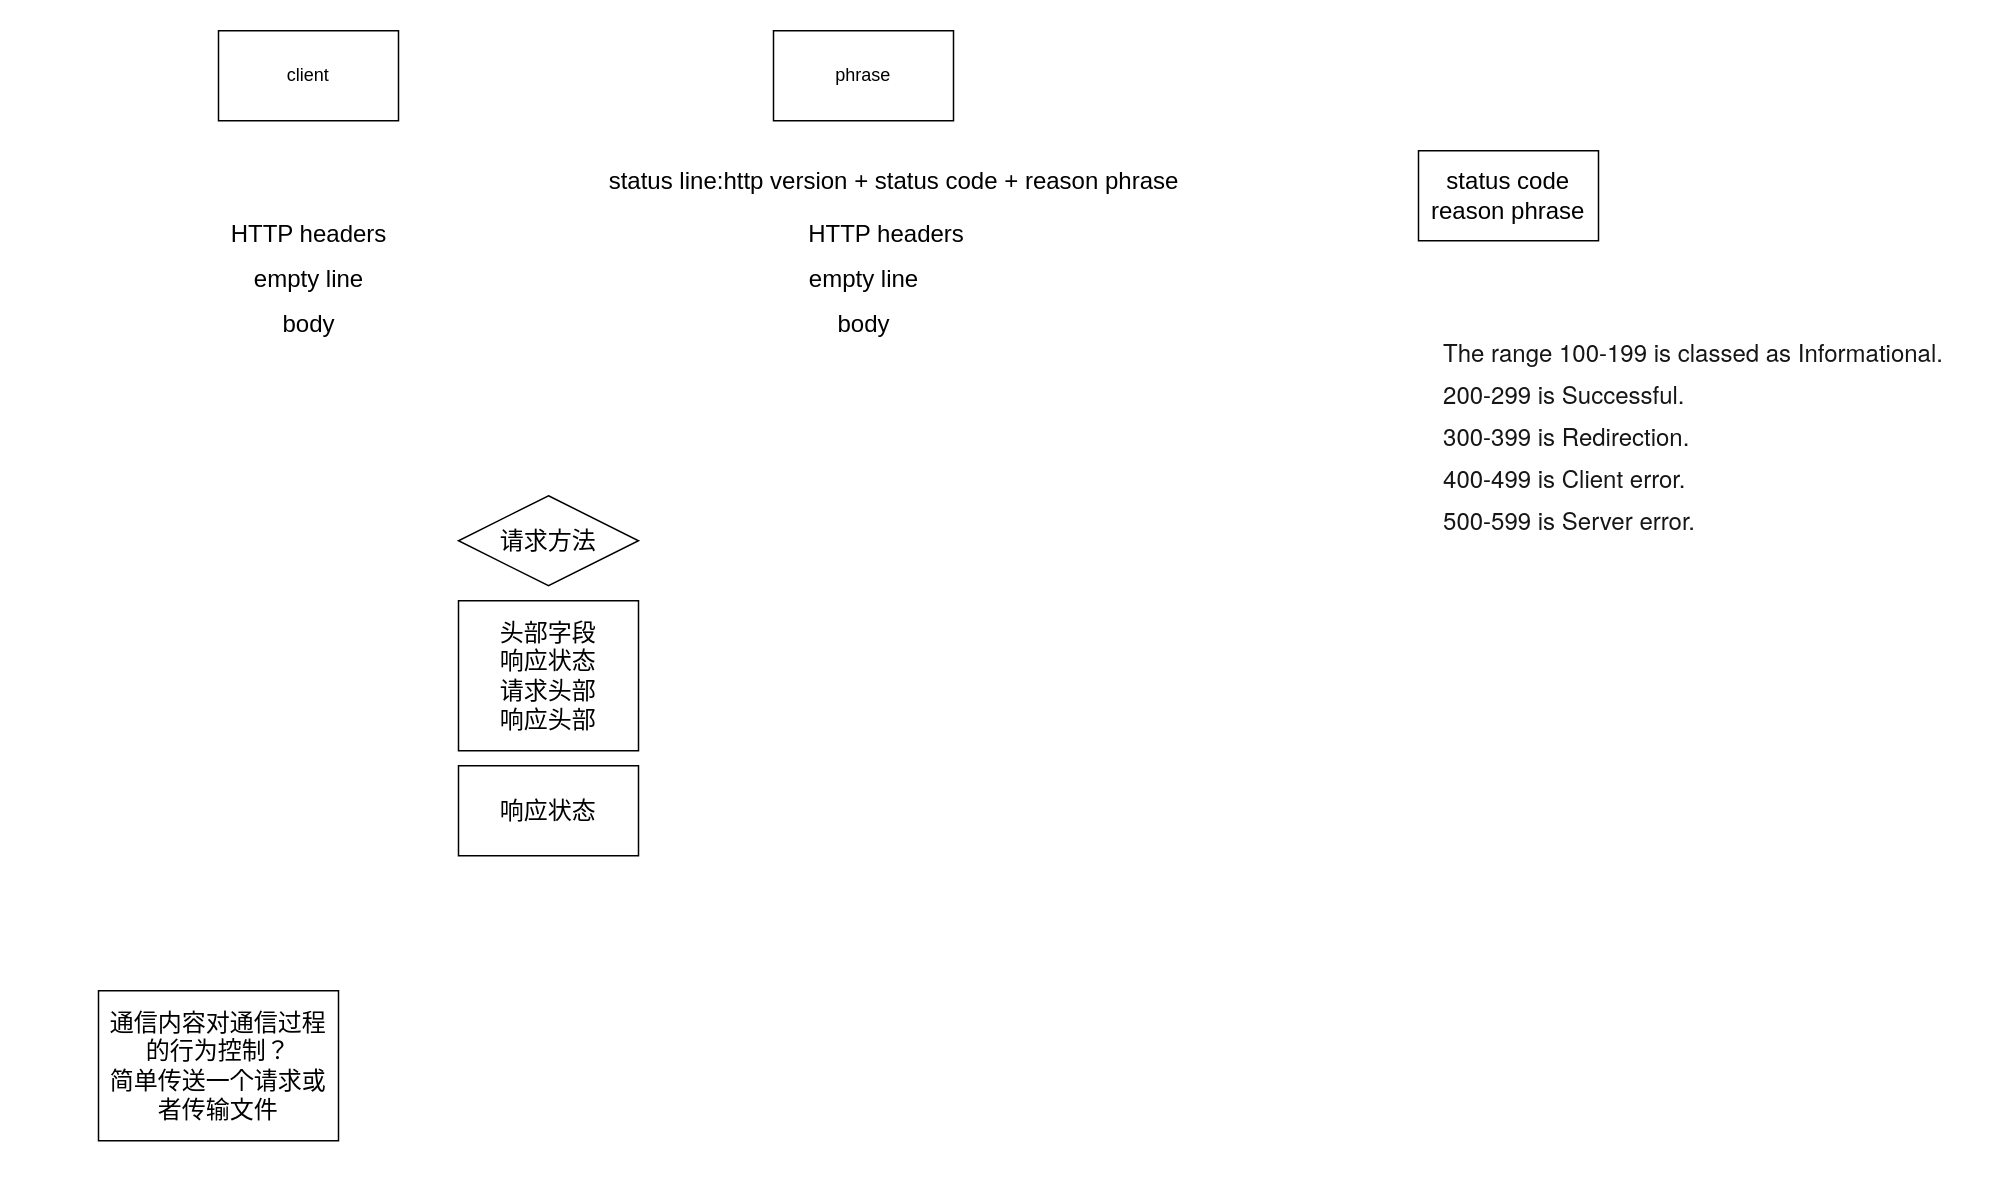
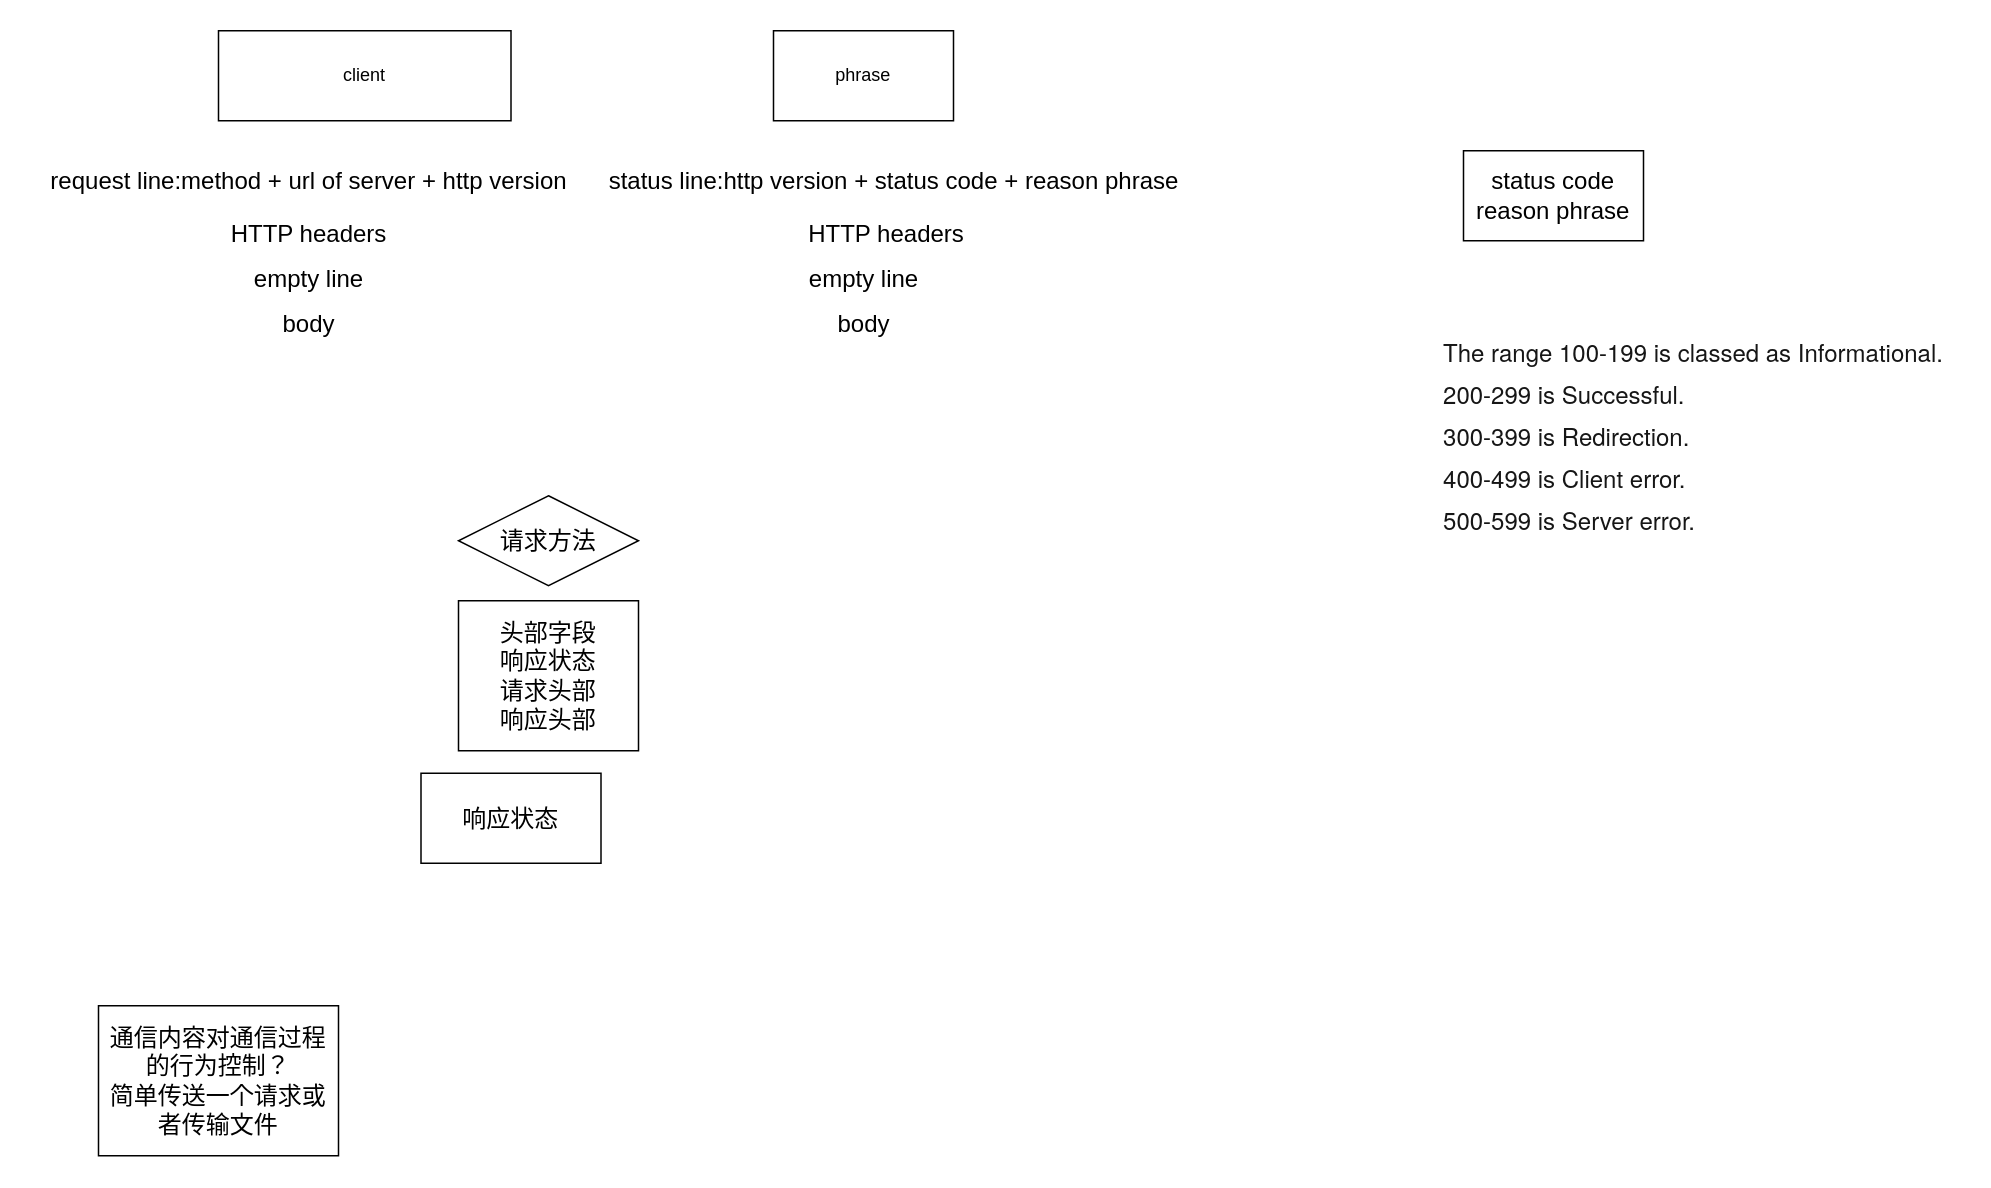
  <mxCell id="0" />
  <mxCell id="1" parent="0" />
  <mxCell id="2" value="phrase" style="whiteSpace=wrap;html=1;" parent="1" vertex="1"><mxGeometry x="515" y="20" width="120" height="60" as="geometry" /></mxCell>
- <mxCell id="3" value="client" style="whiteSpace=wrap;html=1;" parent="1" vertex="1"><mxGeometry x="145" y="20" width="120" height="60" as="geometry" /></mxCell>
+ <mxCell id="3" value="client" style="whiteSpace=wrap;html=1;" parent="1" vertex="1"><mxGeometry x="145" y="20" width="195" height="60" as="geometry" /></mxCell>
  <mxCell id="4" value="&lt;font style=&quot;font-size: 16px;&quot;&gt;status line:http version + status code + reason phrase&lt;/font&gt;" style="text;html=1;align=center;verticalAlign=middle;resizable=0;points=[];autosize=1;strokeColor=none;fillColor=none;" parent="1" vertex="1"><mxGeometry x="395" y="105" width="400" height="30" as="geometry" /></mxCell>
  <mxCell id="5" value="&lt;span style=&quot;font-size: 16px;&quot;&gt;body&lt;/span&gt;" style="text;html=1;align=center;verticalAlign=middle;resizable=0;points=[];autosize=1;strokeColor=none;fillColor=none;" parent="1" vertex="1"><mxGeometry x="545" y="200" width="60" height="30" as="geometry" /></mxCell>
  <mxCell id="6" value="&lt;span style=&quot;font-size: 16px;&quot;&gt;empty line&lt;/span&gt;" style="text;html=1;align=center;verticalAlign=middle;resizable=0;points=[];autosize=1;strokeColor=none;fillColor=none;" parent="1" vertex="1"><mxGeometry x="525" y="170" width="100" height="30" as="geometry" /></mxCell>
+ <mxCell id="7" value="&lt;font style=&quot;font-size: 16px;&quot;&gt;request line:method + url of server + http version&lt;/font&gt;" style="text;html=1;align=center;verticalAlign=middle;resizable=0;points=[];autosize=1;strokeColor=none;fillColor=none;" parent="1" vertex="1"><mxGeometry x="20" y="105" width="370" height="30" as="geometry" /></mxCell>
  <mxCell id="8" value="&lt;span style=&quot;font-size: 16px;&quot;&gt;body&lt;/span&gt;" style="text;html=1;align=center;verticalAlign=middle;resizable=0;points=[];autosize=1;strokeColor=none;fillColor=none;" parent="1" vertex="1"><mxGeometry x="175" y="200" width="60" height="30" as="geometry" /></mxCell>
  <mxCell id="9" value="&lt;span style=&quot;font-size: 16px;&quot;&gt;HTTP headers&lt;/span&gt;" style="text;html=1;align=center;verticalAlign=middle;resizable=0;points=[];autosize=1;strokeColor=none;fillColor=none;" parent="1" vertex="1"><mxGeometry x="140" y="140" width="130" height="30" as="geometry" /></mxCell>
  <mxCell id="10" value="&lt;span style=&quot;font-size: 16px;&quot;&gt;HTTP headers&lt;/span&gt;" style="text;html=1;align=center;verticalAlign=middle;resizable=0;points=[];autosize=1;strokeColor=none;fillColor=none;" parent="1" vertex="1"><mxGeometry x="525" y="140" width="130" height="30" as="geometry" /></mxCell>
  <mxCell id="11" value="&lt;span style=&quot;font-size: 16px;&quot;&gt;empty line&lt;/span&gt;" style="text;html=1;align=center;verticalAlign=middle;resizable=0;points=[];autosize=1;strokeColor=none;fillColor=none;" parent="1" vertex="1"><mxGeometry x="155" y="170" width="100" height="30" as="geometry" /></mxCell>
- <mxCell id="12" value="status code&lt;br&gt;reason phrase" style="whiteSpace=wrap;html=1;fontSize=16;" parent="1" vertex="1"><mxGeometry x="945" y="100" width="120" height="60" as="geometry" /></mxCell>
+ <mxCell id="12" value="status code&lt;br&gt;reason phrase" style="whiteSpace=wrap;html=1;fontSize=16;" parent="1" vertex="1"><mxGeometry x="975" y="100" width="120" height="60" as="geometry" /></mxCell>
  <mxCell id="13" value="&lt;ul style=&quot;box-sizing: border-box; padding: 0px; border: 0px; margin-top: 0px; margin-right: 0px; margin-left: 1rem; font-variant-numeric: inherit; font-variant-east-asian: inherit; font-stretch: inherit; font-family: &amp;quot;IBM Plex Sans&amp;quot;, &amp;quot;Helvetica Neue&amp;quot;, Arial, sans-serif; vertical-align: baseline; list-style: none; color: rgb(22, 22, 22); text-align: start; background-color: rgb(255, 255, 255); margin-bottom: 1.5rem !important; line-height: 1.5rem !important; letter-spacing: 0px !important;&quot; class=&quot;ul bx--list--unordered&quot;&gt;&lt;li style=&quot;box-sizing: inherit; padding: 0px; border: 0px; margin: 0.25rem 0px 0px; font-style: inherit; font-variant: inherit; font-weight: inherit; font-stretch: inherit; line-height: inherit; font-family: inherit; vertical-align: baseline; position: relative;&quot; class=&quot;li bx--list__item&quot;&gt;The range 100-199 is classed as Informational.&lt;/li&gt;&lt;li style=&quot;box-sizing: inherit; padding: 0px; border: 0px; margin: 0.25rem 0px 0px; font-style: inherit; font-variant: inherit; font-weight: inherit; font-stretch: inherit; line-height: inherit; font-family: inherit; vertical-align: baseline; position: relative;&quot; class=&quot;li bx--list__item&quot;&gt;200-299 is Successful.&lt;/li&gt;&lt;li style=&quot;box-sizing: inherit; padding: 0px; border: 0px; margin: 0.25rem 0px 0px; font-style: inherit; font-variant: inherit; font-weight: inherit; font-stretch: inherit; line-height: inherit; font-family: inherit; vertical-align: baseline; position: relative;&quot; class=&quot;li bx--list__item&quot;&gt;300-399 is Redirection.&lt;/li&gt;&lt;li style=&quot;box-sizing: inherit; padding: 0px; border: 0px; margin: 0.25rem 0px 0px; font-style: inherit; font-variant: inherit; font-weight: inherit; font-stretch: inherit; line-height: inherit; font-family: inherit; vertical-align: baseline; position: relative;&quot; class=&quot;li bx--list__item&quot;&gt;400-499 is Client error.&lt;/li&gt;&lt;li style=&quot;box-sizing: inherit; padding: 0px; border: 0px; margin: 0.25rem 0px 0px; font-style: inherit; font-variant: inherit; font-weight: inherit; font-stretch: inherit; line-height: inherit; font-family: inherit; vertical-align: baseline; position: relative;&quot; class=&quot;li bx--list__item&quot;&gt;500-599 is Server error.&lt;/li&gt;&lt;/ul&gt;" style="text;html=1;align=center;verticalAlign=middle;resizable=0;points=[];autosize=1;strokeColor=none;fillColor=none;fontSize=16;" parent="1" vertex="1"><mxGeometry x="935" y="210" width="370" height="180" as="geometry" /></mxCell>
  <mxCell id="14" value="头部字段&lt;br&gt;响应状态&lt;br&gt;请求头部&lt;br&gt;响应头部" style="whiteSpace=wrap;html=1;fontSize=16;" parent="1" vertex="1"><mxGeometry x="305" y="400" width="120" height="100" as="geometry" /></mxCell>
  <mxCell id="15" value="请求方法" style="rhombus;whiteSpace=wrap;html=1;fontSize=16;" parent="1" vertex="1"><mxGeometry x="305" y="330" width="120" height="60" as="geometry" /></mxCell>
- <mxCell id="16" value="响应状态" style="whiteSpace=wrap;html=1;fontSize=16;" parent="1" vertex="1"><mxGeometry x="305" y="510" width="120" height="60" as="geometry" /></mxCell>
- <mxCell id="17" value="通信内容对通信过程的行为控制？&lt;br&gt;简单传送一个请求或者传输文件" style="whiteSpace=wrap;html=1;fontSize=16;" parent="1" vertex="1"><mxGeometry x="65" y="660" width="160" height="100" as="geometry" /></mxCell>
+ <mxCell id="16" value="响应状态" style="whiteSpace=wrap;html=1;fontSize=16;" parent="1" vertex="1"><mxGeometry x="280" y="515" width="120" height="60" as="geometry" /></mxCell>
+ <mxCell id="17" value="通信内容对通信过程的行为控制？&lt;br&gt;简单传送一个请求或者传输文件" style="whiteSpace=wrap;html=1;fontSize=16;" parent="1" vertex="1"><mxGeometry x="65" y="670" width="160" height="100" as="geometry" /></mxCell>
